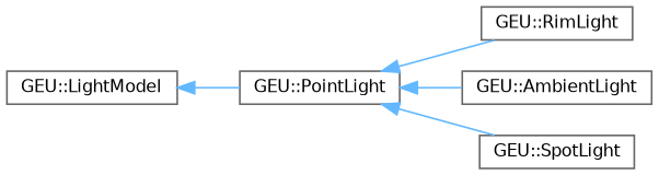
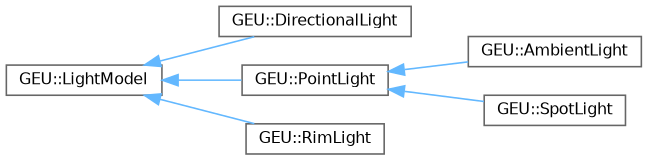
  digraph {
    rankdir=LR
    node [color=grey40 fillcolor=white fontname=Helvetica fontsize=10 shape=box style=filled]
    edge [color=steelblue1 dir=back fontname=Helvetica fontsize=10 labelfontname=Helvetica labelfontsize=10 style=solid]
    n1 [height=0.2 label="GEU::LightModel" width=0.4]
+   n2 [height=0.2 label="GEU::DirectionalLight" width=0.4]
    n3 [height=0.2 label="GEU::PointLight" width=0.4]
    n4 [height=0.2 label="GEU::RimLight" width=0.4]
    n5 [height=0.2 label="GEU::AmbientLight" width=0.4]
    n6 [height=0.2 label="GEU::SpotLight" width=0.4]
+   n1 -> n2
    n1 -> n3
-   n3 -> n4
+   n1 -> n4
    n3 -> n5
    n3 -> n6
  }
